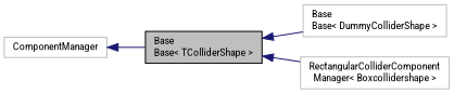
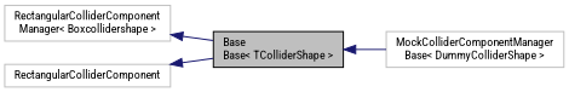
  digraph {
    fontname="Roboto Condensed"
    rankdir=LR
    node [color=grey75 fillcolor=white fontname="Roboto Condensed" fontsize=10 shape=record style=filled]
    edge [color=midnightblue dir=back fontname="Roboto Condensed" fontsize=10 labelfontname=Helvetica labelfontsize=10 style=solid]
    n1 [color=black fillcolor=grey75 fontcolor=black height=0.2 label="Base\lBase\< TColliderShape \>" width=0.4]
-   n2 [height=0.2 label="Base\lBase\< DummyColliderShape \>" width=0.4]
+   n2 [height=0.2 label="MockColliderComponentManager\lBase\< DummyColliderShape \>" width=0.4]
    n3 [height=0.2 label="RectangularColliderComponent\lManager\< Boxcollidershape \>" width=0.4]
-   n4 [height=0.2 label=ComponentManager width=0.4]
+   n4 [height=0.2 label=RectangularColliderComponent width=0.4]
    n1 -> n2
-   n1 -> n3
+   n3 -> n1
    n4 -> n1
  }
